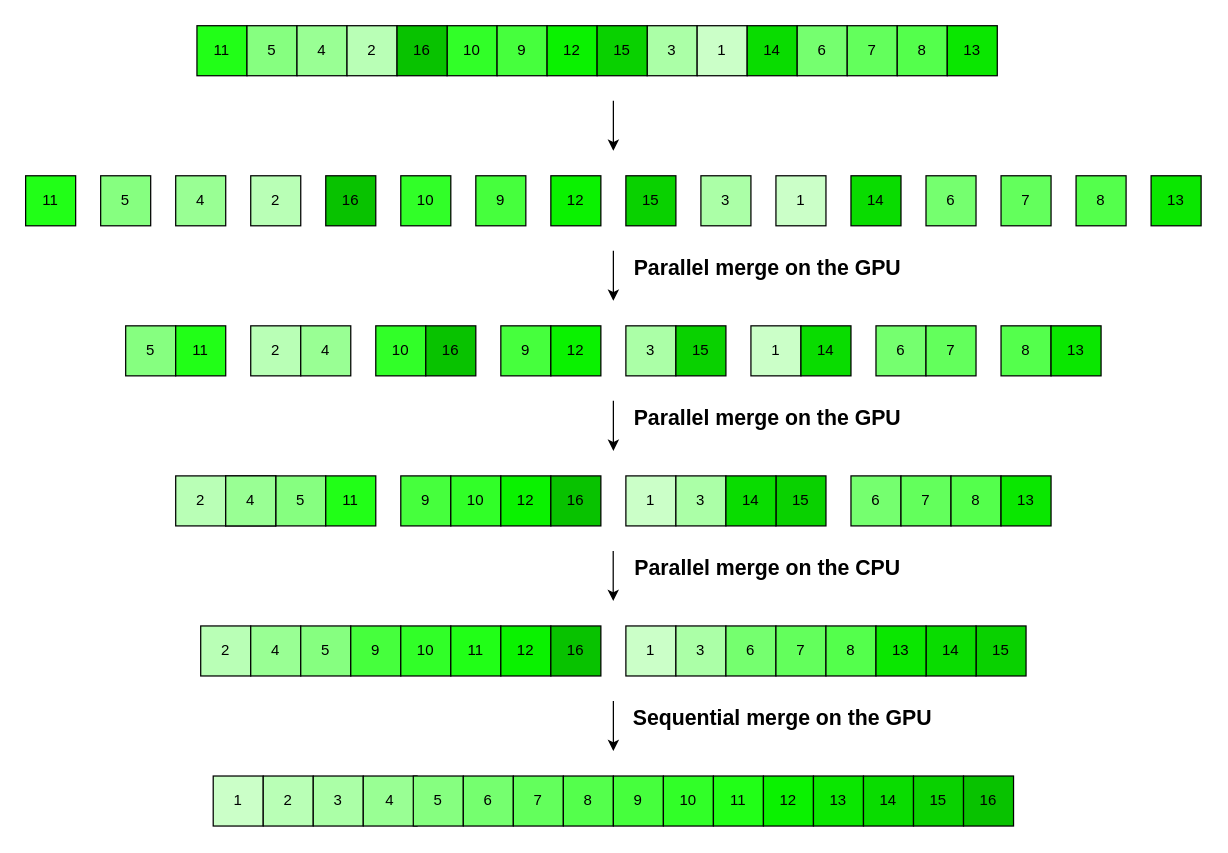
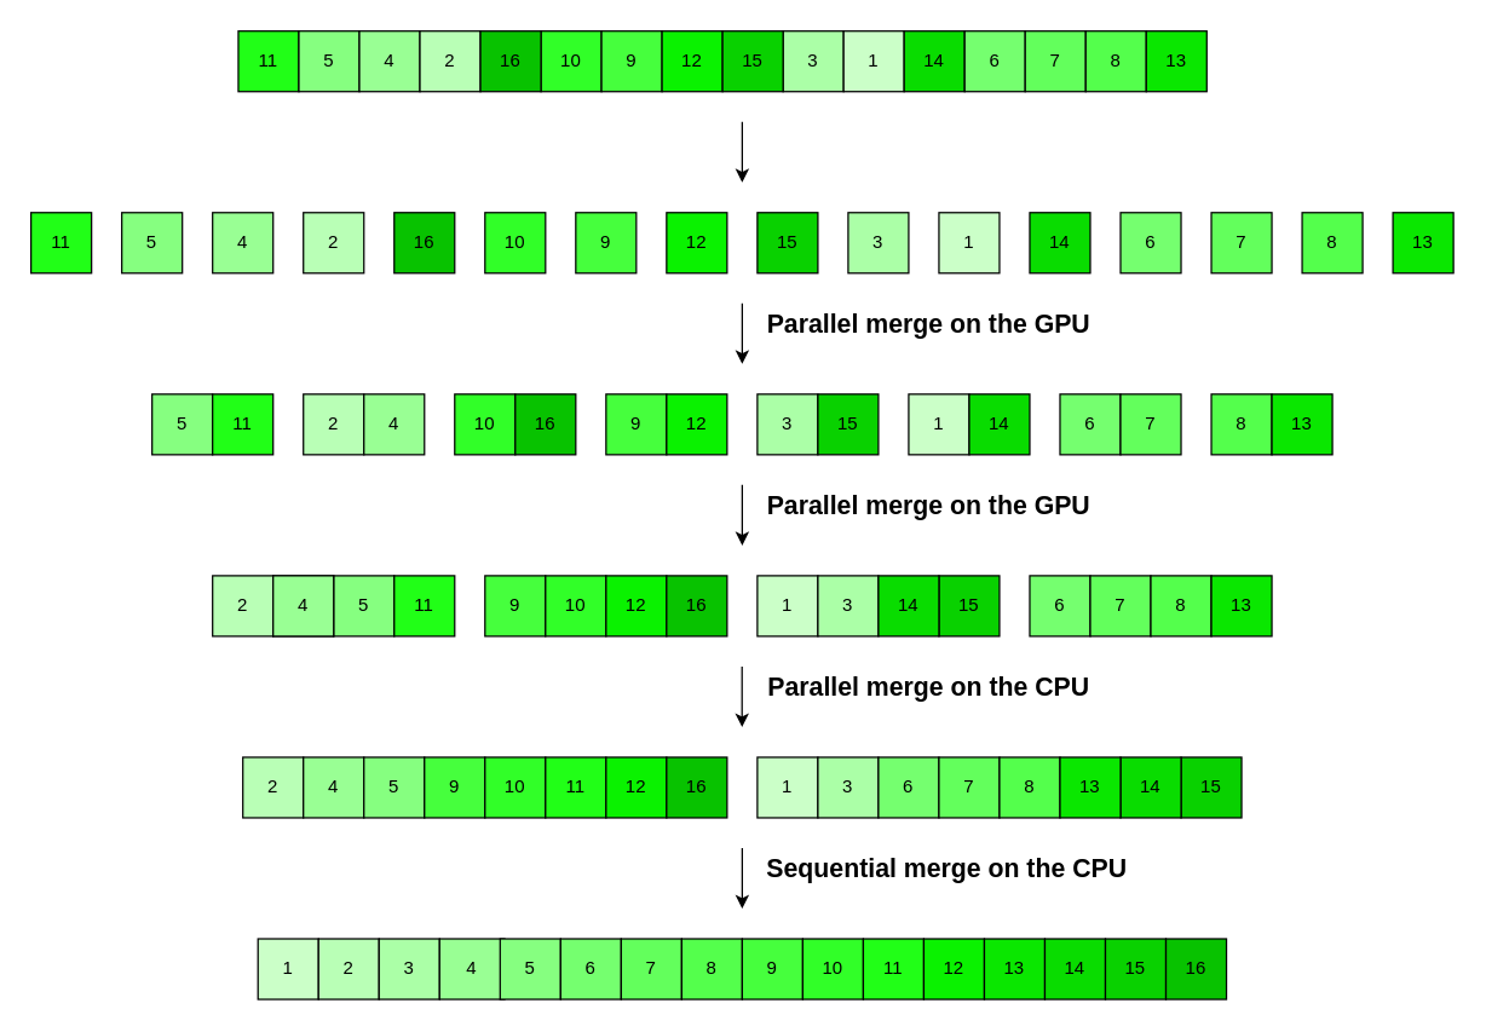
  <mxCell id="0" />
  <mxCell id="1" parent="0" />
  <mxCell id="2" value="11" style="rounded=0;whiteSpace=wrap;html=1;fillColor=#21ff17;" vertex="1" parent="1"><mxGeometry x="157" y="20" width="40" height="40" as="geometry" /></mxCell>
  <mxCell id="3" value="5" style="rounded=0;whiteSpace=wrap;html=1;fillColor=#86ff80;" vertex="1" parent="1"><mxGeometry x="197" y="20" width="40" height="40" as="geometry" /></mxCell>
  <mxCell id="4" value="4" style="rounded=0;whiteSpace=wrap;html=1;fillColor=#99ff94;" vertex="1" parent="1"><mxGeometry x="237" y="20" width="40" height="40" as="geometry" /></mxCell>
  <mxCell id="5" value="2" style="rounded=0;whiteSpace=wrap;html=1;fillColor=#b9ffb6;" vertex="1" parent="1"><mxGeometry x="277" y="20" width="40" height="40" as="geometry" /></mxCell>
  <mxCell id="6" value="10" style="rounded=0;whiteSpace=wrap;html=1;fillColor=#31ff28;" vertex="1" parent="1"><mxGeometry x="357" y="20" width="40" height="40" as="geometry" /></mxCell>
  <mxCell id="7" value="9" style="rounded=0;whiteSpace=wrap;html=1;fillColor=#46ff3d;" vertex="1" parent="1"><mxGeometry x="397" y="20" width="40" height="40" as="geometry" /></mxCell>
  <mxCell id="8" value="12" style="rounded=0;whiteSpace=wrap;html=1;fillColor=#0af200;" vertex="1" parent="1"><mxGeometry x="437" y="20" width="40" height="40" as="geometry" /></mxCell>
  <mxCell id="9" value="11" style="rounded=0;whiteSpace=wrap;html=1;fillColor=#21ff17;" vertex="1" parent="1"><mxGeometry x="20" y="140" width="40" height="40" as="geometry" /></mxCell>
  <mxCell id="10" value="5" style="rounded=0;whiteSpace=wrap;html=1;fillColor=#86ff80;" vertex="1" parent="1"><mxGeometry x="80" y="140" width="40" height="40" as="geometry" /></mxCell>
  <mxCell id="11" value="4" style="rounded=0;whiteSpace=wrap;html=1;fillColor=#99ff94;" vertex="1" parent="1"><mxGeometry x="140" y="140" width="40" height="40" as="geometry" /></mxCell>
  <mxCell id="12" value="2" style="rounded=0;whiteSpace=wrap;html=1;fillColor=#b9ffb6;" vertex="1" parent="1"><mxGeometry x="200" y="140" width="40" height="40" as="geometry" /></mxCell>
  <mxCell id="13" value="10" style="rounded=0;whiteSpace=wrap;html=1;fillColor=#31ff28;" vertex="1" parent="1"><mxGeometry x="320" y="140" width="40" height="40" as="geometry" /></mxCell>
  <mxCell id="14" value="9" style="rounded=0;whiteSpace=wrap;html=1;fillColor=#46ff3d;" vertex="1" parent="1"><mxGeometry x="380" y="140" width="40" height="40" as="geometry" /></mxCell>
  <mxCell id="15" value="12" style="rounded=0;whiteSpace=wrap;html=1;fillColor=#0af200;" vertex="1" parent="1"><mxGeometry x="440" y="140" width="40" height="40" as="geometry" /></mxCell>
  <mxCell id="16" value="5" style="rounded=0;whiteSpace=wrap;html=1;fillColor=#86ff80;" vertex="1" parent="1"><mxGeometry x="100" y="260" width="40" height="40" as="geometry" /></mxCell>
  <mxCell id="17" value="11" style="rounded=0;whiteSpace=wrap;html=1;fillColor=#21ff17;" vertex="1" parent="1"><mxGeometry x="140" y="260" width="40" height="40" as="geometry" /></mxCell>
  <mxCell id="18" value="2" style="rounded=0;whiteSpace=wrap;html=1;fillColor=#b9ffb6;" vertex="1" parent="1"><mxGeometry x="200" y="260" width="40" height="40" as="geometry" /></mxCell>
  <mxCell id="19" value="4" style="rounded=0;whiteSpace=wrap;html=1;fillColor=#99ff94;" vertex="1" parent="1"><mxGeometry x="240" y="260" width="40" height="40" as="geometry" /></mxCell>
  <mxCell id="20" value="10" style="rounded=0;whiteSpace=wrap;html=1;fillColor=#31ff28;" vertex="1" parent="1"><mxGeometry x="300" y="260" width="40" height="40" as="geometry" /></mxCell>
  <mxCell id="21" value="9" style="rounded=0;whiteSpace=wrap;html=1;fillColor=#46ff3d;" vertex="1" parent="1"><mxGeometry x="400" y="260" width="40" height="40" as="geometry" /></mxCell>
  <mxCell id="22" value="12" style="rounded=0;whiteSpace=wrap;html=1;fillColor=#0af200;" vertex="1" parent="1"><mxGeometry x="440" y="260" width="40" height="40" as="geometry" /></mxCell>
  <mxCell id="23" value="2" style="rounded=0;whiteSpace=wrap;html=1;fillColor=#b9ffb6;" vertex="1" parent="1"><mxGeometry x="140" y="380" width="40" height="40" as="geometry" /></mxCell>
  <mxCell id="24" value="4" style="rounded=0;whiteSpace=wrap;html=1;fillColor=#ffffff;" vertex="1" parent="1"><mxGeometry x="180" y="380" width="40" height="40" as="geometry" /></mxCell>
  <mxCell id="25" value="5" style="rounded=0;whiteSpace=wrap;html=1;fillColor=#86ff80;" vertex="1" parent="1"><mxGeometry x="220" y="380" width="40" height="40" as="geometry" /></mxCell>
  <mxCell id="26" value="11" style="rounded=0;whiteSpace=wrap;html=1;fillColor=#21ff17;" vertex="1" parent="1"><mxGeometry x="260" y="380" width="40" height="40" as="geometry" /></mxCell>
  <mxCell id="27" value="9" style="rounded=0;whiteSpace=wrap;html=1;fillColor=#46ff3d;" vertex="1" parent="1"><mxGeometry x="320" y="380" width="40" height="40" as="geometry" /></mxCell>
  <mxCell id="28" value="10" style="rounded=0;whiteSpace=wrap;html=1;fillColor=#31ff28;" vertex="1" parent="1"><mxGeometry x="360" y="380" width="40" height="40" as="geometry" /></mxCell>
  <mxCell id="29" value="12" style="rounded=0;whiteSpace=wrap;html=1;fillColor=#0af200;" vertex="1" parent="1"><mxGeometry x="400" y="380" width="40" height="40" as="geometry" /></mxCell>
  <mxCell id="30" value="2" style="rounded=0;whiteSpace=wrap;html=1;fillColor=#b9ffb6;" vertex="1" parent="1"><mxGeometry x="160" y="500" width="40" height="40" as="geometry" /></mxCell>
  <mxCell id="31" value="4" style="rounded=0;whiteSpace=wrap;html=1;fillColor=#99ff94;" vertex="1" parent="1"><mxGeometry x="200" y="500" width="40" height="40" as="geometry" /></mxCell>
  <mxCell id="32" value="5" style="rounded=0;whiteSpace=wrap;html=1;fillColor=#86ff80;" vertex="1" parent="1"><mxGeometry x="240" y="500" width="40" height="40" as="geometry" /></mxCell>
  <mxCell id="33" value="9" style="rounded=0;whiteSpace=wrap;html=1;fillColor=#46ff3d;" vertex="1" parent="1"><mxGeometry x="280" y="500" width="40" height="40" as="geometry" /></mxCell>
  <mxCell id="34" value="10" style="rounded=0;whiteSpace=wrap;html=1;fillColor=#31ff28;" vertex="1" parent="1"><mxGeometry x="320" y="500" width="40" height="40" as="geometry" /></mxCell>
  <mxCell id="35" value="11" style="rounded=0;whiteSpace=wrap;html=1;fillColor=#21ff17;" vertex="1" parent="1"><mxGeometry x="360" y="500" width="40" height="40" as="geometry" /></mxCell>
  <mxCell id="36" value="12" style="rounded=0;whiteSpace=wrap;html=1;fillColor=#0af200;" vertex="1" parent="1"><mxGeometry x="400" y="500" width="40" height="40" as="geometry" /></mxCell>
  <mxCell id="37" value="3" style="rounded=0;whiteSpace=wrap;html=1;fillColor=#abffa7;" vertex="1" parent="1"><mxGeometry x="517" y="20" width="40" height="40" as="geometry" /></mxCell>
  <mxCell id="38" value="1" style="rounded=0;whiteSpace=wrap;html=1;fillColor=#cbffc8;" vertex="1" parent="1"><mxGeometry x="557" y="20" width="40" height="40" as="geometry" /></mxCell>
  <mxCell id="39" value="14" style="rounded=0;whiteSpace=wrap;html=1;fillColor=#09dc00;" vertex="1" parent="1"><mxGeometry x="597" y="20" width="40" height="40" as="geometry" /></mxCell>
  <mxCell id="40" value="6" style="rounded=0;whiteSpace=wrap;html=1;fillColor=#75ff6f;" vertex="1" parent="1"><mxGeometry x="637" y="20" width="40" height="40" as="geometry" /></mxCell>
  <mxCell id="41" value="7" style="rounded=0;whiteSpace=wrap;html=1;fillColor=#63ff5c;" vertex="1" parent="1"><mxGeometry x="677" y="20" width="40" height="40" as="geometry" /></mxCell>
  <mxCell id="42" value="8" style="rounded=0;whiteSpace=wrap;html=1;fillColor=#54ff4c;" vertex="1" parent="1"><mxGeometry x="717" y="20" width="40" height="40" as="geometry" /></mxCell>
  <mxCell id="43" value="3" style="rounded=0;whiteSpace=wrap;html=1;fillColor=#abffa7;" vertex="1" parent="1"><mxGeometry x="560" y="140" width="40" height="40" as="geometry" /></mxCell>
  <mxCell id="44" value="1" style="rounded=0;whiteSpace=wrap;html=1;fillColor=#cbffc8;" vertex="1" parent="1"><mxGeometry x="620" y="140" width="40" height="40" as="geometry" /></mxCell>
  <mxCell id="45" value="6" style="rounded=0;whiteSpace=wrap;html=1;fillColor=#75ff6f;" vertex="1" parent="1"><mxGeometry x="740" y="140" width="40" height="40" as="geometry" /></mxCell>
  <mxCell id="46" value="7" style="rounded=0;whiteSpace=wrap;html=1;fillColor=#63ff5c;" vertex="1" parent="1"><mxGeometry x="800" y="140" width="40" height="40" as="geometry" /></mxCell>
  <mxCell id="47" value="8" style="rounded=0;whiteSpace=wrap;html=1;fillColor=#54ff4c;" vertex="1" parent="1"><mxGeometry x="860" y="140" width="40" height="40" as="geometry" /></mxCell>
  <mxCell id="48" value="3" style="rounded=0;whiteSpace=wrap;html=1;fillColor=#abffa7;" vertex="1" parent="1"><mxGeometry x="500" y="260" width="40" height="40" as="geometry" /></mxCell>
  <mxCell id="49" value="1" style="rounded=0;whiteSpace=wrap;html=1;fillColor=#cbffc8;" vertex="1" parent="1"><mxGeometry x="600" y="260" width="40" height="40" as="geometry" /></mxCell>
  <mxCell id="50" value="6" style="rounded=0;whiteSpace=wrap;html=1;fillColor=#75ff6f;" vertex="1" parent="1"><mxGeometry x="700" y="260" width="40" height="40" as="geometry" /></mxCell>
  <mxCell id="51" value="7" style="rounded=0;whiteSpace=wrap;html=1;fillColor=#63ff5c;" vertex="1" parent="1"><mxGeometry x="740" y="260" width="40" height="40" as="geometry" /></mxCell>
  <mxCell id="52" value="8" style="rounded=0;whiteSpace=wrap;html=1;fillColor=#54ff4c;" vertex="1" parent="1"><mxGeometry x="800" y="260" width="40" height="40" as="geometry" /></mxCell>
  <mxCell id="53" value="1" style="rounded=0;whiteSpace=wrap;html=1;fillColor=#cbffc8;" vertex="1" parent="1"><mxGeometry x="500" y="380" width="40" height="40" as="geometry" /></mxCell>
  <mxCell id="54" value="3" style="rounded=0;whiteSpace=wrap;html=1;fillColor=#abffa7;" vertex="1" parent="1"><mxGeometry x="540" y="380" width="40" height="40" as="geometry" /></mxCell>
  <mxCell id="55" value="6" style="rounded=0;whiteSpace=wrap;html=1;fillColor=#75ff6f;" vertex="1" parent="1"><mxGeometry x="680" y="380" width="40" height="40" as="geometry" /></mxCell>
  <mxCell id="56" value="7" style="rounded=0;whiteSpace=wrap;html=1;fillColor=#63ff5c;" vertex="1" parent="1"><mxGeometry x="720" y="380" width="40" height="40" as="geometry" /></mxCell>
  <mxCell id="57" value="8" style="rounded=0;whiteSpace=wrap;html=1;fillColor=#54ff4c;" vertex="1" parent="1"><mxGeometry x="760" y="380" width="40" height="40" as="geometry" /></mxCell>
  <mxCell id="58" value="1" style="rounded=0;whiteSpace=wrap;html=1;fillColor=#cbffc8;" vertex="1" parent="1"><mxGeometry x="500" y="500" width="40" height="40" as="geometry" /></mxCell>
  <mxCell id="59" value="3" style="rounded=0;whiteSpace=wrap;html=1;fillColor=#abffa7;" vertex="1" parent="1"><mxGeometry x="540" y="500" width="40" height="40" as="geometry" /></mxCell>
  <mxCell id="60" value="6" style="rounded=0;whiteSpace=wrap;html=1;fillColor=#75ff6f;" vertex="1" parent="1"><mxGeometry x="580" y="500" width="40" height="40" as="geometry" /></mxCell>
  <mxCell id="61" value="7" style="rounded=0;whiteSpace=wrap;html=1;fillColor=#63ff5c;" vertex="1" parent="1"><mxGeometry x="620" y="500" width="40" height="40" as="geometry" /></mxCell>
  <mxCell id="62" value="8" style="rounded=0;whiteSpace=wrap;html=1;fillColor=#54ff4c;" vertex="1" parent="1"><mxGeometry x="660" y="500" width="40" height="40" as="geometry" /></mxCell>
  <mxCell id="63" value="1" style="rounded=0;whiteSpace=wrap;html=1;fillColor=#cbffc8;gradientColor=none;gradientDirection=east;" vertex="1" parent="1"><mxGeometry x="170" y="620" width="40" height="40" as="geometry" /></mxCell>
  <mxCell id="64" value="2" style="rounded=0;whiteSpace=wrap;html=1;fillColor=#b9ffb6;gradientColor=none;gradientDirection=east;" vertex="1" parent="1"><mxGeometry x="210" y="620" width="40" height="40" as="geometry" /></mxCell>
  <mxCell id="65" value="3" style="rounded=0;whiteSpace=wrap;html=1;fillColor=#abffa7;gradientColor=none;gradientDirection=east;" vertex="1" parent="1"><mxGeometry x="250" y="620" width="40" height="40" as="geometry" /></mxCell>
  <mxCell id="66" value="4" style="rounded=0;whiteSpace=wrap;html=1;fillColor=#99ff94;gradientColor=none;gradientDirection=east;" vertex="1" parent="1"><mxGeometry x="290" y="620" width="43" height="40" as="geometry" /></mxCell>
  <mxCell id="67" value="5" style="rounded=0;whiteSpace=wrap;html=1;fillColor=#86ff80;gradientColor=none;gradientDirection=east;" vertex="1" parent="1"><mxGeometry x="330" y="620" width="40" height="40" as="geometry" /></mxCell>
  <mxCell id="68" value="6" style="rounded=0;whiteSpace=wrap;html=1;fillColor=#75ff6f;gradientColor=none;gradientDirection=east;" vertex="1" parent="1"><mxGeometry x="370" y="620" width="40" height="40" as="geometry" /></mxCell>
  <mxCell id="69" value="7" style="rounded=0;whiteSpace=wrap;html=1;fillColor=#63ff5c;gradientColor=none;gradientDirection=east;" vertex="1" parent="1"><mxGeometry x="410" y="620" width="40" height="40" as="geometry" /></mxCell>
  <mxCell id="70" value="8" style="rounded=0;whiteSpace=wrap;html=1;fillColor=#54ff4c;gradientColor=none;gradientDirection=east;" vertex="1" parent="1"><mxGeometry x="450" y="620" width="40" height="40" as="geometry" /></mxCell>
  <mxCell id="71" value="9" style="rounded=0;whiteSpace=wrap;html=1;fillColor=#46ff3d;gradientColor=none;gradientDirection=east;" vertex="1" parent="1"><mxGeometry x="490" y="620" width="40" height="40" as="geometry" /></mxCell>
  <mxCell id="72" value="10" style="rounded=0;whiteSpace=wrap;html=1;fillColor=#31FF28;gradientColor=none;gradientDirection=east;" vertex="1" parent="1"><mxGeometry x="530" y="620" width="40" height="40" as="geometry" /></mxCell>
  <mxCell id="73" value="11" style="rounded=0;whiteSpace=wrap;html=1;fillColor=#21FF17;gradientColor=none;gradientDirection=east;" vertex="1" parent="1"><mxGeometry x="570" y="620" width="40" height="40" as="geometry" /></mxCell>
  <mxCell id="74" value="12" style="rounded=0;whiteSpace=wrap;html=1;fillColor=#0af200;gradientColor=none;gradientDirection=east;" vertex="1" parent="1"><mxGeometry x="610" y="620" width="40" height="40" as="geometry" /></mxCell>
  <mxCell id="75" value="13" style="rounded=0;whiteSpace=wrap;html=1;fillColor=#0ae700;gradientColor=none;gradientDirection=east;" vertex="1" parent="1"><mxGeometry x="650" y="620" width="40" height="40" as="geometry" /></mxCell>
  <mxCell id="76" value="14" style="rounded=0;whiteSpace=wrap;html=1;fillColor=#09dc00;gradientColor=none;gradientDirection=east;" vertex="1" parent="1"><mxGeometry x="690" y="620" width="40" height="40" as="geometry" /></mxCell>
  <mxCell id="77" value="15" style="rounded=0;whiteSpace=wrap;html=1;fillColor=#09d100;gradientColor=none;gradientDirection=east;" vertex="1" parent="1"><mxGeometry x="730" y="620" width="40" height="40" as="geometry" /></mxCell>
  <mxCell id="78" value="16" style="rounded=0;whiteSpace=wrap;html=1;fillColor=#08c200;gradientColor=none;gradientDirection=east;" vertex="1" parent="1"><mxGeometry x="770" y="620" width="40" height="40" as="geometry" /></mxCell>
  <mxCell id="79" value="15" style="rounded=0;whiteSpace=wrap;html=1;fillColor=#09d100;" vertex="1" parent="1"><mxGeometry x="780" y="500" width="40" height="40" as="geometry" /></mxCell>
  <mxCell id="80" value="13" style="rounded=0;whiteSpace=wrap;html=1;fillColor=#0ae700;" vertex="1" parent="1"><mxGeometry x="800" y="380" width="40" height="40" as="geometry" /></mxCell>
  <mxCell id="81" value="13" style="rounded=0;whiteSpace=wrap;html=1;fillColor=#0ae700;" vertex="1" parent="1"><mxGeometry x="840" y="260" width="40" height="40" as="geometry" /></mxCell>
  <mxCell id="82" value="13" style="rounded=0;whiteSpace=wrap;html=1;fillColor=#0ae700;" vertex="1" parent="1"><mxGeometry x="920" y="140" width="40" height="40" as="geometry" /></mxCell>
  <mxCell id="83" value="13" style="rounded=0;whiteSpace=wrap;html=1;fillColor=#0ae700;" vertex="1" parent="1"><mxGeometry x="757" y="20" width="40" height="40" as="geometry" /></mxCell>
  <mxCell id="84" value="16" style="rounded=0;whiteSpace=wrap;html=1;fillColor=#08c200;" vertex="1" parent="1"><mxGeometry x="440" y="500" width="40" height="40" as="geometry" /></mxCell>
  <mxCell id="85" value="16" style="rounded=0;whiteSpace=wrap;html=1;fillColor=#08c200;" vertex="1" parent="1"><mxGeometry x="440" y="380" width="40" height="40" as="geometry" /></mxCell>
  <mxCell id="86" value="16" style="rounded=0;whiteSpace=wrap;html=1;fillColor=#08c200;" vertex="1" parent="1"><mxGeometry x="340" y="260" width="40" height="40" as="geometry" /></mxCell>
  <mxCell id="87" value="16" style="rounded=0;whiteSpace=wrap;html=1;fillColor=#08c200;" vertex="1" parent="1"><mxGeometry x="260" y="140" width="40" height="40" as="geometry" /></mxCell>
  <mxCell id="88" value="16" style="rounded=0;whiteSpace=wrap;html=1;fillColor=#08c200;" vertex="1" parent="1"><mxGeometry x="317" y="20" width="40" height="40" as="geometry" /></mxCell>
  <mxCell id="89" value="14" style="rounded=0;whiteSpace=wrap;html=1;fillColor=#09dc00;" vertex="1" parent="1"><mxGeometry x="740" y="500" width="40" height="40" as="geometry" /></mxCell>
  <mxCell id="90" value="15" style="rounded=0;whiteSpace=wrap;html=1;fillColor=#09d100;" vertex="1" parent="1"><mxGeometry x="620" y="380" width="40" height="40" as="geometry" /></mxCell>
  <mxCell id="91" value="15" style="rounded=0;whiteSpace=wrap;html=1;fillColor=#09d100;" vertex="1" parent="1"><mxGeometry x="540" y="260" width="40" height="40" as="geometry" /></mxCell>
  <mxCell id="92" value="15" style="rounded=0;whiteSpace=wrap;html=1;fillColor=#09d100;" vertex="1" parent="1"><mxGeometry x="500" y="140" width="40" height="40" as="geometry" /></mxCell>
  <mxCell id="93" value="15" style="rounded=0;whiteSpace=wrap;html=1;fillColor=#09d100;" vertex="1" parent="1"><mxGeometry x="477" y="20" width="40" height="40" as="geometry" /></mxCell>
  <mxCell id="94" value="13" style="rounded=0;whiteSpace=wrap;html=1;fillColor=#0ae700;" vertex="1" parent="1"><mxGeometry x="700" y="500" width="40" height="40" as="geometry" /></mxCell>
  <mxCell id="95" value="14" style="rounded=0;whiteSpace=wrap;html=1;fillColor=#09dc00;" vertex="1" parent="1"><mxGeometry x="580" y="380" width="40" height="40" as="geometry" /></mxCell>
  <mxCell id="96" value="14" style="rounded=0;whiteSpace=wrap;html=1;fillColor=#09dc00;" vertex="1" parent="1"><mxGeometry x="640" y="260" width="40" height="40" as="geometry" /></mxCell>
  <mxCell id="97" value="14" style="rounded=0;whiteSpace=wrap;html=1;fillColor=#09dc00;" vertex="1" parent="1"><mxGeometry x="680" y="140" width="40" height="40" as="geometry" /></mxCell>
  <mxCell id="98" value="4" style="rounded=0;whiteSpace=wrap;html=1;fillColor=#99ff94;" vertex="1" parent="1"><mxGeometry x="180" y="380" width="40" height="40" as="geometry" /></mxCell>
  <mxCell id="99" value="" style="endArrow=classic;html=1;" edge="1" parent="1"><mxGeometry width="50" height="50" relative="1" as="geometry"><mxPoint x="490" y="560" as="sourcePoint" /><mxPoint x="490" y="600" as="targetPoint" /></mxGeometry></mxCell>
  <mxCell id="100" value="" style="endArrow=classic;html=1;" edge="1" parent="1"><mxGeometry width="50" height="50" relative="1" as="geometry"><mxPoint x="489.87" y="440" as="sourcePoint" /><mxPoint x="489.87" y="480" as="targetPoint" /></mxGeometry></mxCell>
  <mxCell id="101" value="" style="endArrow=classic;html=1;" edge="1" parent="1"><mxGeometry width="50" height="50" relative="1" as="geometry"><mxPoint x="490" y="320" as="sourcePoint" /><mxPoint x="490" y="360" as="targetPoint" /></mxGeometry></mxCell>
  <mxCell id="102" value="" style="endArrow=classic;html=1;" edge="1" parent="1"><mxGeometry width="50" height="50" relative="1" as="geometry"><mxPoint x="490" y="200" as="sourcePoint" /><mxPoint x="490" y="240" as="targetPoint" /></mxGeometry></mxCell>
  <mxCell id="103" value="" style="endArrow=classic;html=1;" edge="1" parent="1"><mxGeometry width="50" height="50" relative="1" as="geometry"><mxPoint x="490" y="80" as="sourcePoint" /><mxPoint x="490" y="120" as="targetPoint" /></mxGeometry></mxCell>
  <mxCell id="104" value="Parallel merge on the GPU" style="text;html=1;align=center;verticalAlign=middle;resizable=0;points=[];autosize=1;fontSize=17;fontStyle=1" vertex="1" parent="1"><mxGeometry x="500" y="200" width="225" height="30" as="geometry" /></mxCell>
  <mxCell id="105" value="Parallel merge on the GPU" style="text;html=1;align=center;verticalAlign=middle;resizable=0;points=[];autosize=1;fontSize=17;fontStyle=1" vertex="1" parent="1"><mxGeometry x="500" y="320" width="225" height="30" as="geometry" /></mxCell>
  <mxCell id="106" value="Parallel merge on the CPU" style="text;html=1;align=center;verticalAlign=middle;resizable=0;points=[];autosize=1;fontSize=17;fontStyle=1" vertex="1" parent="1"><mxGeometry x="500" y="440" width="225" height="30" as="geometry" /></mxCell>
- <mxCell id="107" value="Sequential merge on the GPU" style="text;html=1;align=center;verticalAlign=middle;resizable=0;points=[];autosize=1;fontSize=17;fontStyle=1" vertex="1" parent="1"><mxGeometry x="500" y="560" width="250" height="30" as="geometry" /></mxCell>
+ <mxCell id="107" value="Sequential merge on the CPU" style="text;html=1;align=center;verticalAlign=middle;resizable=0;points=[];autosize=1;fontSize=17;fontStyle=1" vertex="1" parent="1"><mxGeometry x="500" y="560" width="250" height="30" as="geometry" /></mxCell>
